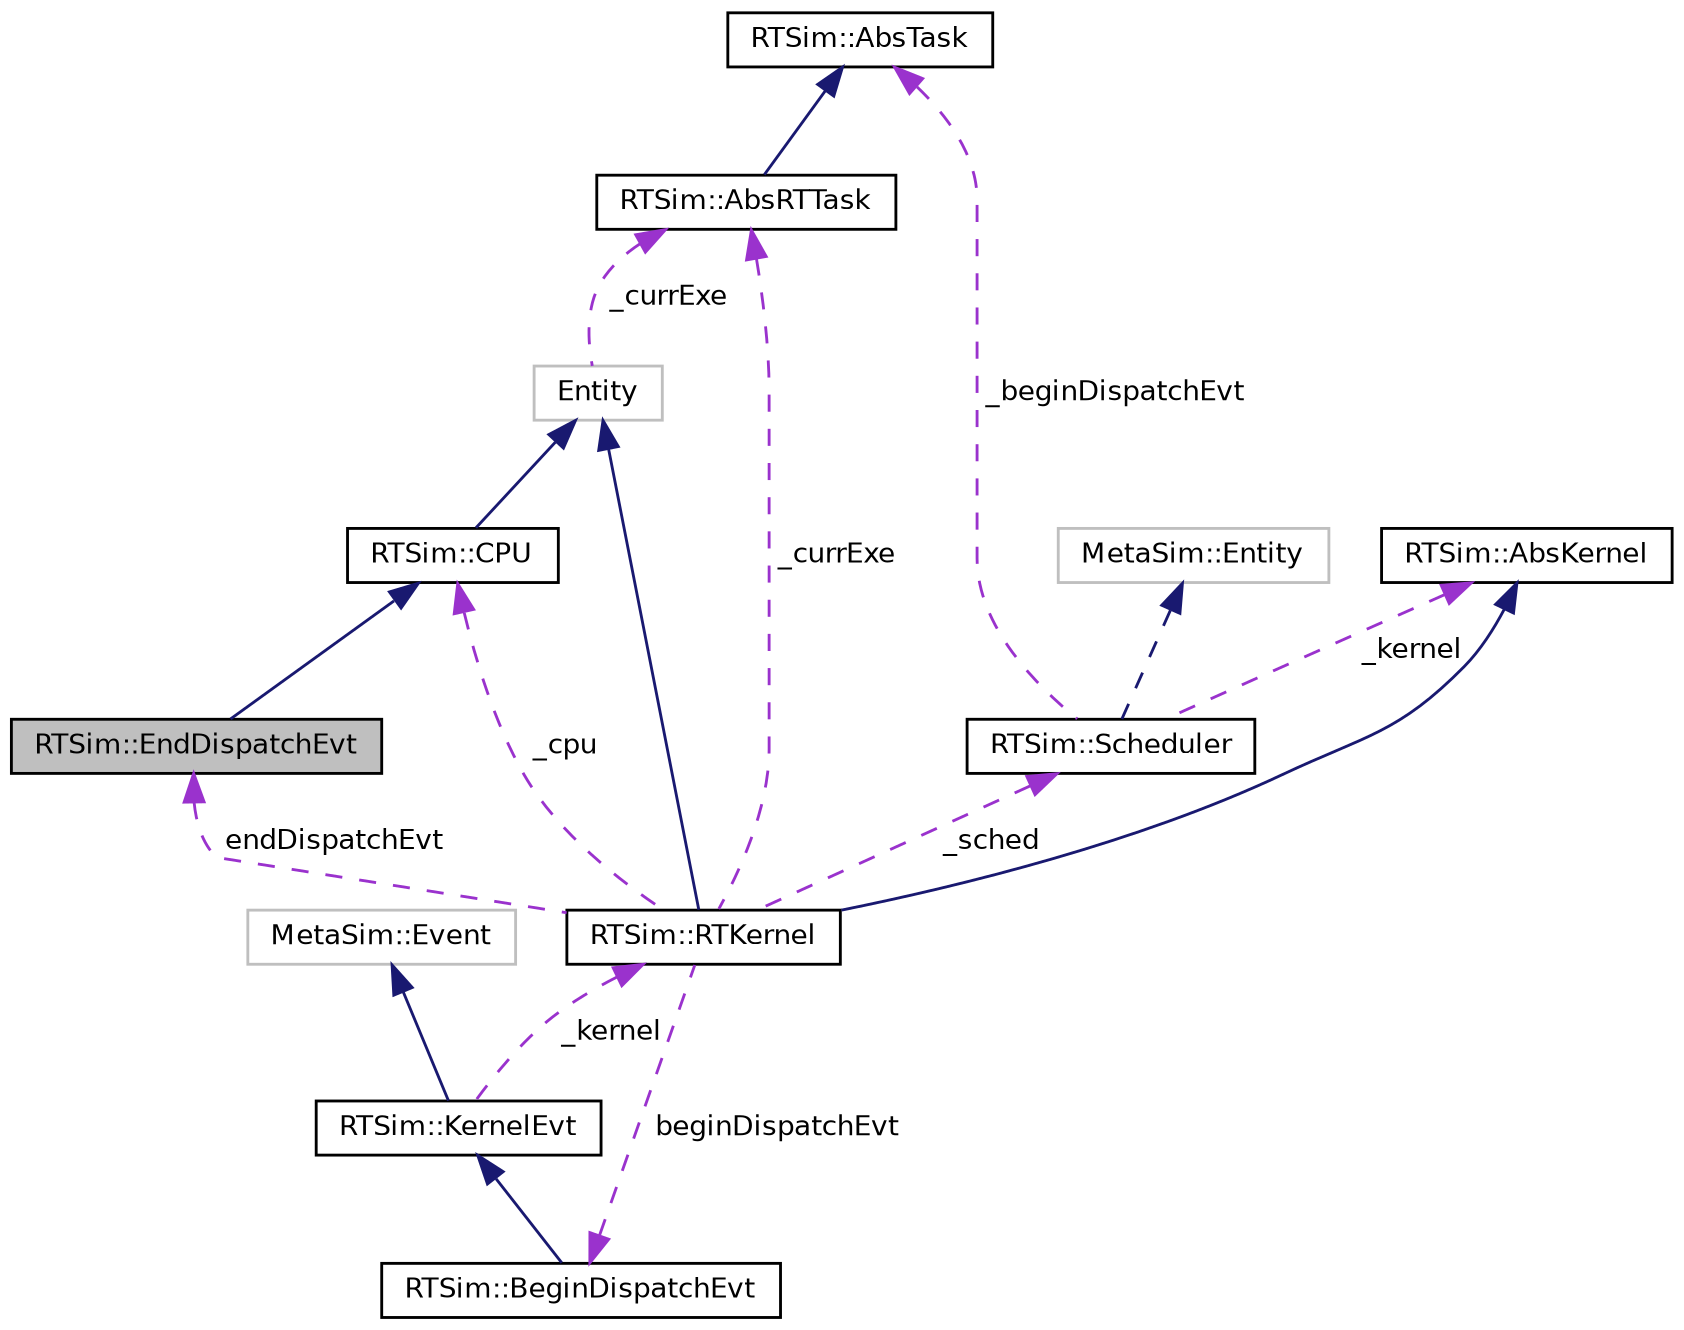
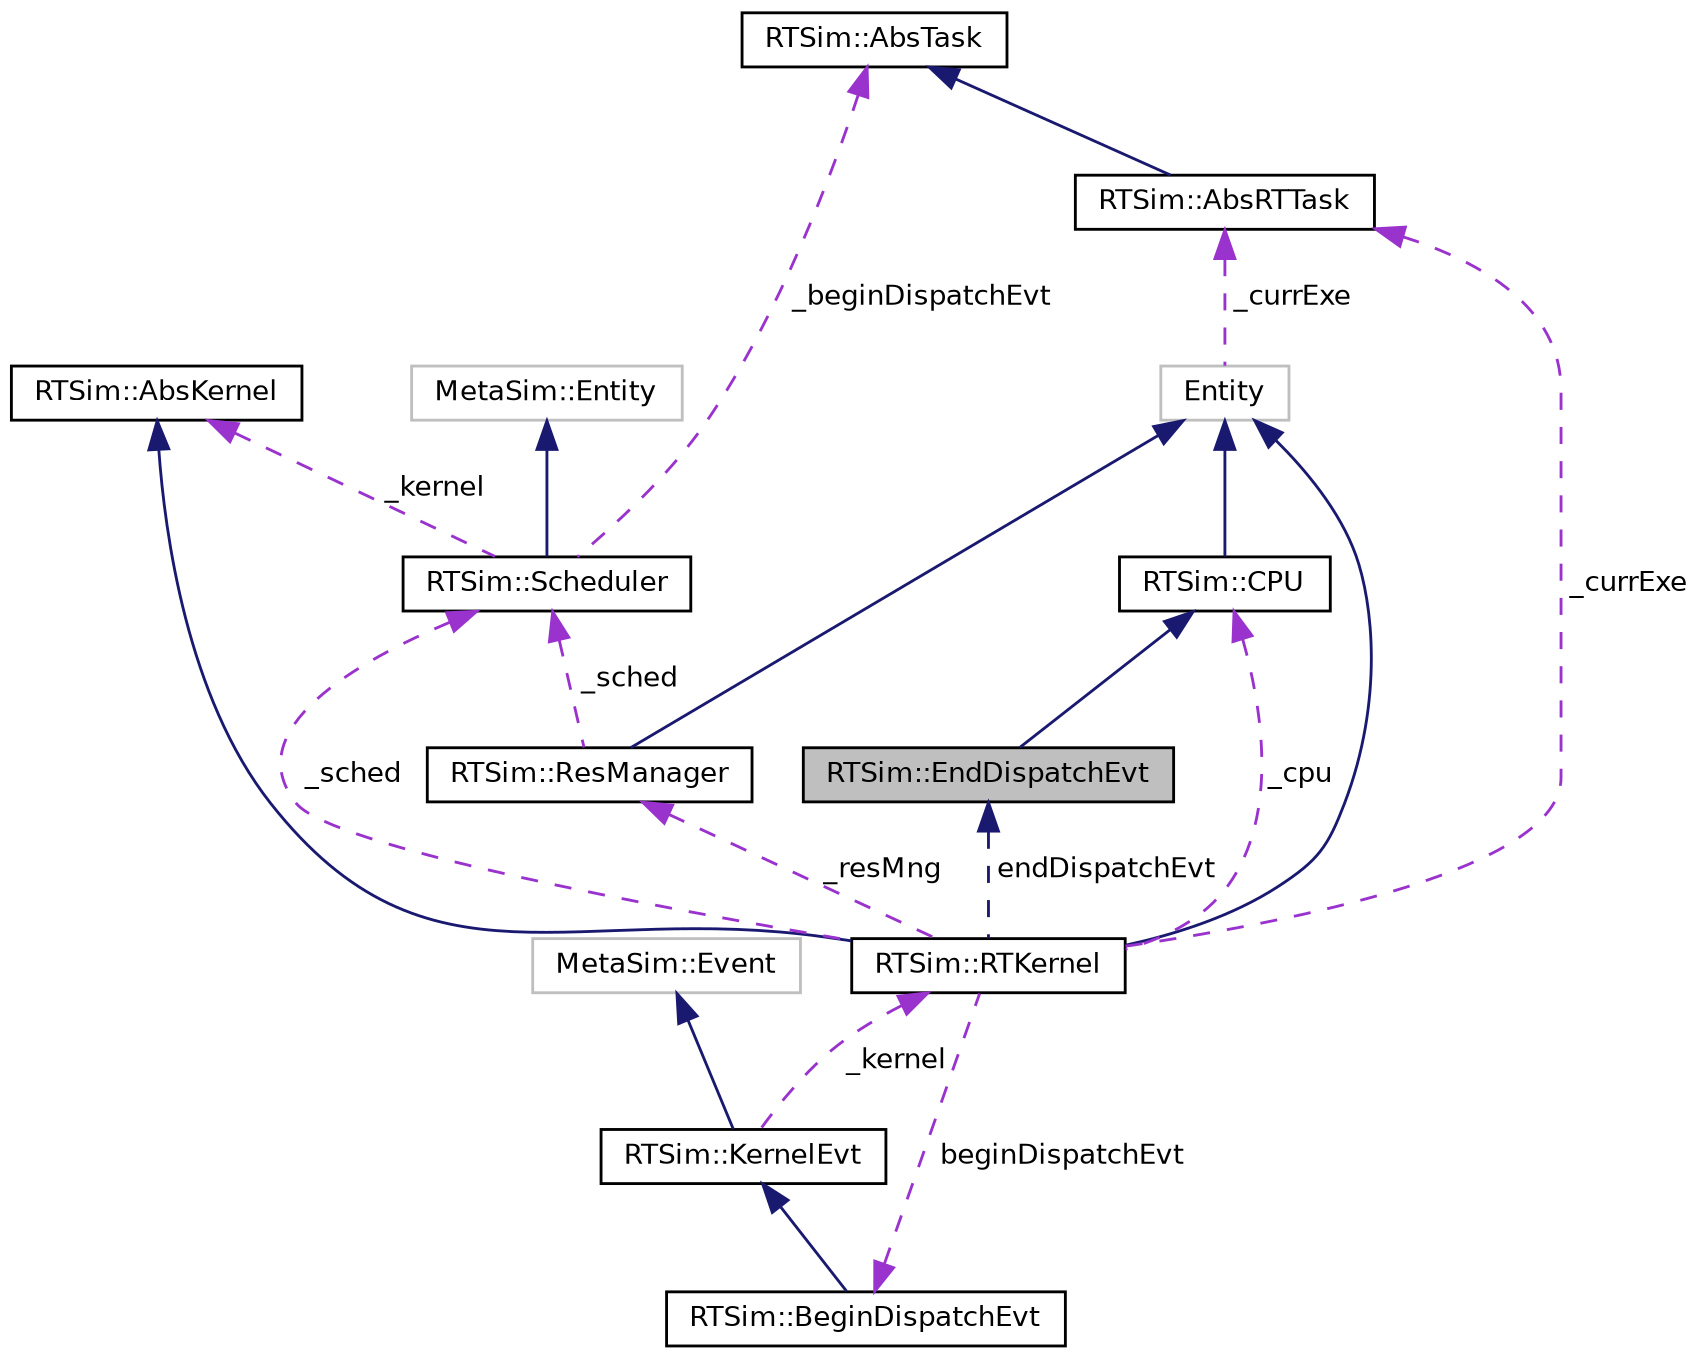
  digraph {
    rankdir=TB
    node [color=black fillcolor=white fontname=Helvetica fontsize=10 shape=record style=filled]
    edge [color=darkorchid3 dir=back fontname=Helvetica fontsize=10 labelfontname=Helvetica labelfontsize=10 style=dashed]
    n1 [fillcolor=grey75 fontcolor=black height=0.2 label="RTSim::EndDispatchEvt" width=0.4]
    n2 [height=0.2 label="RTSim::RTKernel" width=0.4]
    n3 [height=0.2 label="RTSim::KernelEvt" width=0.4]
    n4 [height=0.2 label="RTSim::BeginDispatchEvt" width=0.4]
    n5 [color=grey75 height=0.2 label="MetaSim::Event" width=0.4]
    n6 [color=grey75 height=0.2 label=Entity width=0.4]
+   n7 [height=0.2 label="RTSim::ResManager" width=0.4]
    n8 [height=0.2 label="RTSim::CPU" width=0.4]
    n9 [height=0.2 label="RTSim::AbsKernel" width=0.4]
    n10 [height=0.2 label="RTSim::Scheduler" width=0.4]
    n11 [color=grey75 height=0.2 label="MetaSim::Entity" width=0.4]
    n12 [height=0.2 label="RTSim::AbsTask" width=0.4]
    n13 [height=0.2 label="RTSim::AbsRTTask" width=0.4]
-   n1 -> n2 [label=" endDispatchEvt"]
+   n1 -> n2 [color=midnightblue label=" endDispatchEvt"]
    n2 -> n3 [label=" _kernel"]
    n3 -> n4 [color=midnightblue style=solid]
    n4 -> n2 [label=" beginDispatchEvt"]
    n5 -> n3 [color=midnightblue style=solid]
    n6 -> n2 [color=midnightblue style=solid]
+   n6 -> n7 [color=midnightblue style=solid]
    n6 -> n8 [color=midnightblue style=solid]
+   n7 -> n2 [label=" _resMng"]
    n8 -> n1 [color=midnightblue style=solid]
    n8 -> n2 [label=" _cpu"]
    n9 -> n2 [color=midnightblue style=solid]
    n9 -> n10 [label=" _kernel"]
    n10 -> n2 [label=" _sched"]
-   n11 -> n10 [color=midnightblue]
+   n10 -> n7 [label=" _sched"]
+   n11 -> n10 [color=midnightblue style=solid]
    n12 -> n10 [label=" _beginDispatchEvt"]
    n12 -> n13 [color=midnightblue style=solid]
    n13 -> n2 [label=" _currExe"]
    n13 -> n6 [label=" _currExe"]
  }
